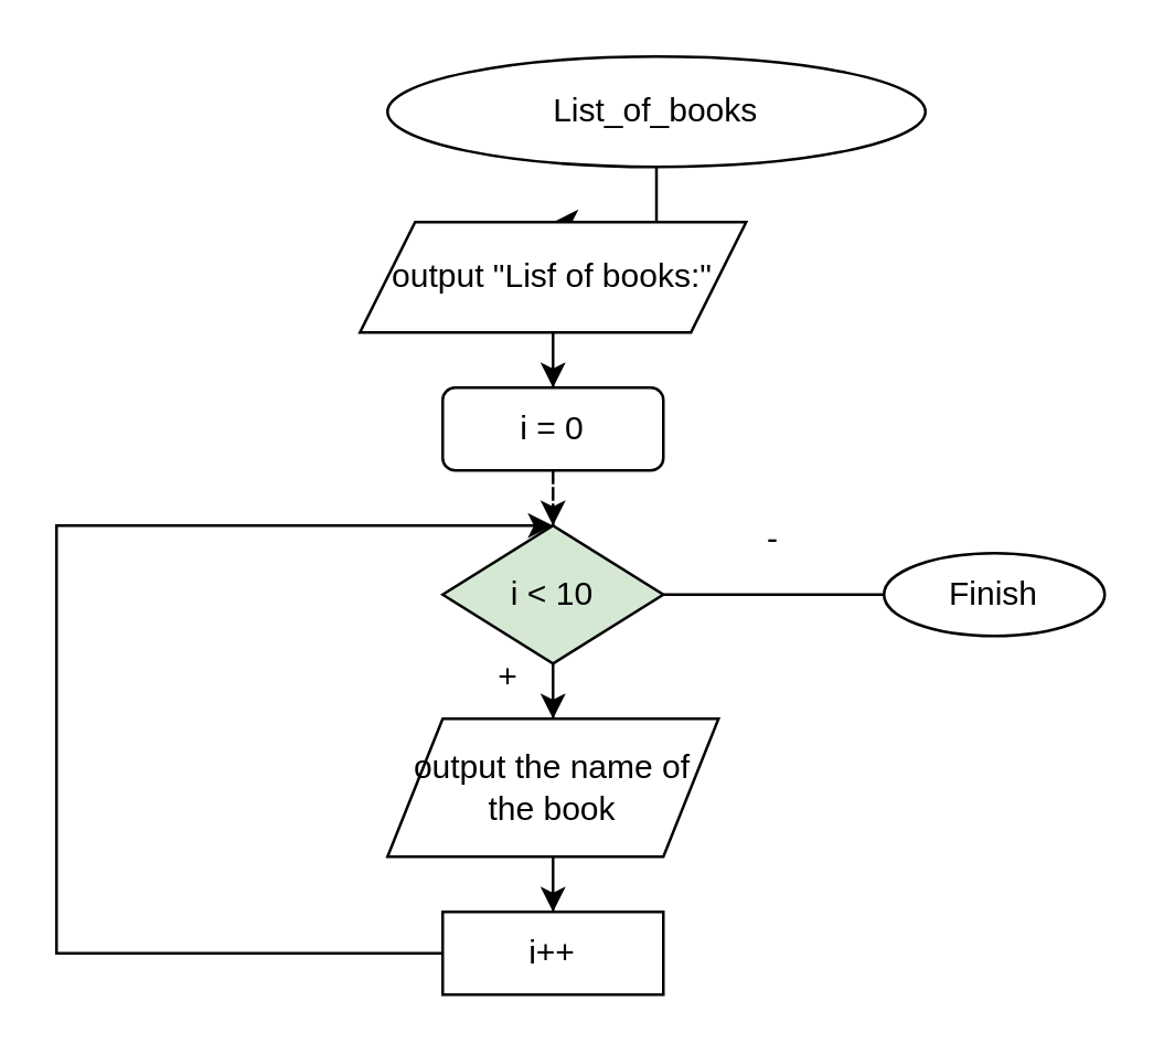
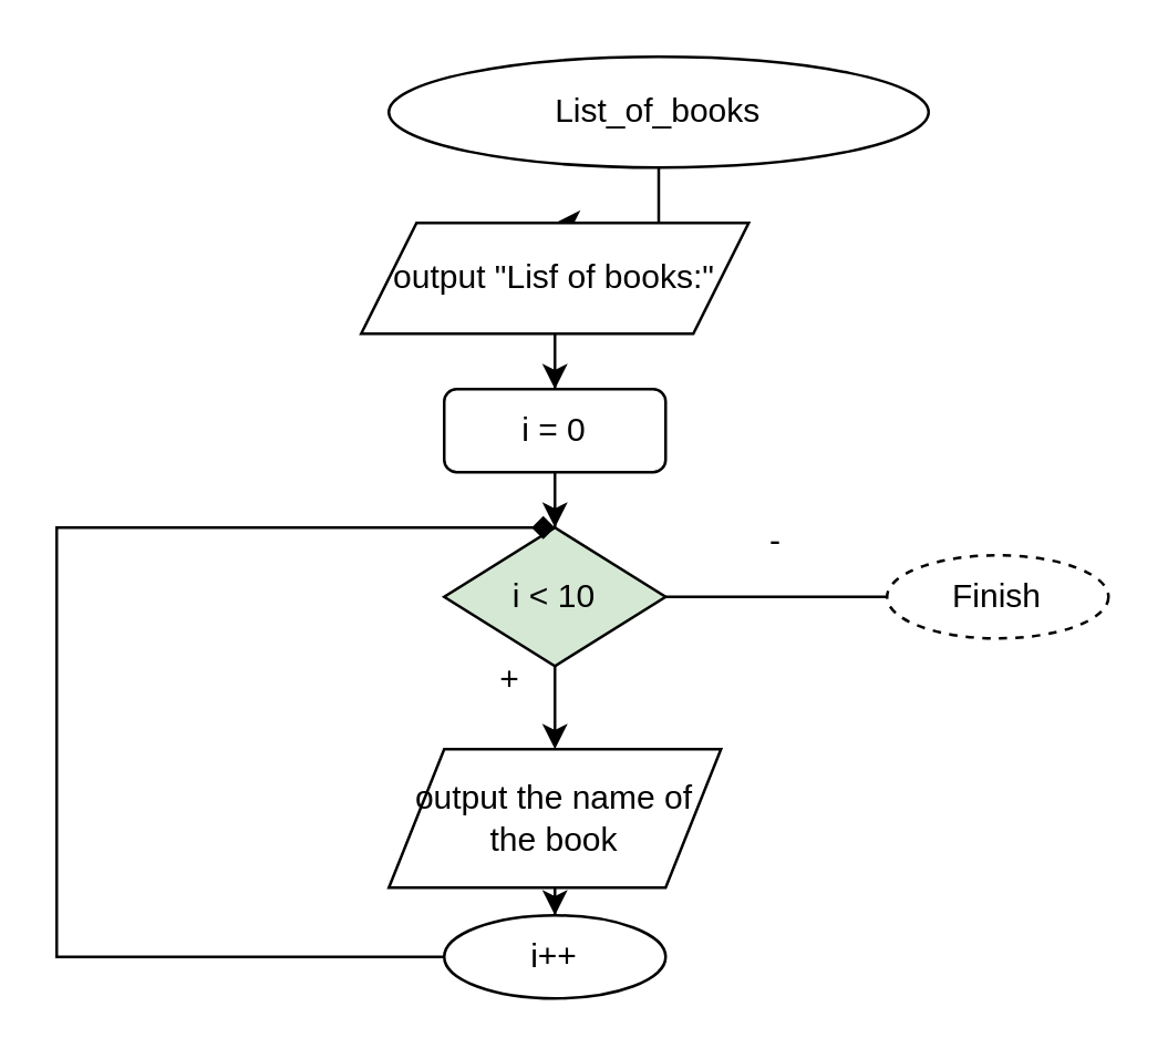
  <mxCell id="0" />
  <mxCell id="1" parent="0" />
  <mxCell id="2" value="" style="edgeStyle=orthogonalEdgeStyle;rounded=0;orthogonalLoop=1;jettySize=auto;html=1;" edge="1" parent="1" source="3" target="5"><mxGeometry relative="1" as="geometry" /></mxCell>
  <mxCell id="3" value="List_of_books" style="ellipse;whiteSpace=wrap;html=1;" vertex="1" parent="1"><mxGeometry x="140" y="20" width="195" height="40" as="geometry" /></mxCell>
  <mxCell id="4" value="" style="edgeStyle=orthogonalEdgeStyle;rounded=0;orthogonalLoop=1;jettySize=auto;html=1;" edge="1" parent="1" source="5" target="7"><mxGeometry relative="1" as="geometry" /></mxCell>
  <mxCell id="5" value="output &quot;Lisf of books:&quot;" style="shape=parallelogram;perimeter=parallelogramPerimeter;whiteSpace=wrap;html=1;fixedSize=1;" vertex="1" parent="1"><mxGeometry x="130" y="80" width="140" height="40" as="geometry" /></mxCell>
- <mxCell id="6" value="" style="edgeStyle=orthogonalEdgeStyle;rounded=0;orthogonalLoop=1;jettySize=auto;html=1;dashed=1;" edge="1" parent="1" source="7" target="10"><mxGeometry relative="1" as="geometry" /></mxCell>
+ <mxCell id="6" value="" style="edgeStyle=orthogonalEdgeStyle;rounded=0;orthogonalLoop=1;jettySize=auto;html=1;" edge="1" parent="1" source="7" target="10"><mxGeometry relative="1" as="geometry" /></mxCell>
  <mxCell id="7" value="i = 0" style="whiteSpace=wrap;html=1;rounded=1;" vertex="1" parent="1"><mxGeometry x="160" y="140" width="80" height="30" as="geometry" /></mxCell>
  <mxCell id="8" value="" style="edgeStyle=orthogonalEdgeStyle;rounded=0;orthogonalLoop=1;jettySize=auto;html=1;endArrow=none;" edge="1" parent="1" source="10" target="11"><mxGeometry relative="1" as="geometry" /></mxCell>
  <mxCell id="9" value="" style="edgeStyle=orthogonalEdgeStyle;rounded=0;orthogonalLoop=1;jettySize=auto;html=1;" edge="1" parent="1" source="10" target="13"><mxGeometry relative="1" as="geometry" /></mxCell>
  <mxCell id="10" value="i &amp;lt; 10" style="rhombus;whiteSpace=wrap;html=1;fillColor=#d5e8d4;" vertex="1" parent="1"><mxGeometry x="160" y="190" width="80" height="50" as="geometry" /></mxCell>
- <mxCell id="11" value="Finish" style="ellipse;whiteSpace=wrap;html=1;" vertex="1" parent="1"><mxGeometry x="320" y="200" width="80" height="30" as="geometry" /></mxCell>
+ <mxCell id="11" value="Finish" style="ellipse;whiteSpace=wrap;html=1;dashed=1;" vertex="1" parent="1"><mxGeometry x="320" y="200" width="80" height="30" as="geometry" /></mxCell>
  <mxCell id="12" value="" style="edgeStyle=orthogonalEdgeStyle;rounded=0;orthogonalLoop=1;jettySize=auto;html=1;" edge="1" parent="1" source="13" target="15"><mxGeometry relative="1" as="geometry" /></mxCell>
- <mxCell id="13" value="output the name of the book" style="shape=parallelogram;perimeter=parallelogramPerimeter;whiteSpace=wrap;html=1;fixedSize=1;" vertex="1" parent="1"><mxGeometry x="140" y="260" width="120" height="50" as="geometry" /></mxCell>
- <mxCell id="14" style="edgeStyle=orthogonalEdgeStyle;rounded=0;orthogonalLoop=1;jettySize=auto;html=1;exitX=0;exitY=0.5;exitDx=0;exitDy=0;" edge="1" parent="1" source="15" target="10"><mxGeometry relative="1" as="geometry"><mxPoint x="150" y="190" as="targetPoint" /><Array as="points"><mxPoint x="20" y="345" /><mxPoint x="20" y="190" /></Array></mxGeometry></mxCell>
- <mxCell id="15" value="i++" style="whiteSpace=wrap;html=1;" vertex="1" parent="1"><mxGeometry x="160" y="330" width="80" height="30" as="geometry" /></mxCell>
+ <mxCell id="13" value="output the name of the book" style="shape=parallelogram;perimeter=parallelogramPerimeter;whiteSpace=wrap;html=1;fixedSize=1;" vertex="1" parent="1"><mxGeometry x="140" y="270" width="120" height="50" as="geometry" /></mxCell>
+ <mxCell id="14" style="edgeStyle=orthogonalEdgeStyle;rounded=0;orthogonalLoop=1;jettySize=auto;html=1;exitX=0;exitY=0.5;exitDx=0;exitDy=0;endArrow=diamond;" edge="1" parent="1" source="15" target="10"><mxGeometry relative="1" as="geometry"><mxPoint x="150" y="190" as="targetPoint" /><Array as="points"><mxPoint x="20" y="345" /><mxPoint x="20" y="190" /></Array></mxGeometry></mxCell>
+ <mxCell id="15" value="i++" style="ellipse;whiteSpace=wrap;html=1;" vertex="1" parent="1"><mxGeometry x="160" y="330" width="80" height="30" as="geometry" /></mxCell>
  <mxCell id="16" value="+" style="text;html=1;align=center;verticalAlign=middle;whiteSpace=wrap;rounded=0;" vertex="1" parent="1"><mxGeometry x="154" y="230" width="60" height="30" as="geometry" /></mxCell>
  <mxCell id="17" value="-" style="text;html=1;align=center;verticalAlign=middle;whiteSpace=wrap;rounded=0;" vertex="1" parent="1"><mxGeometry x="250" y="180" width="60" height="30" as="geometry" /></mxCell>
